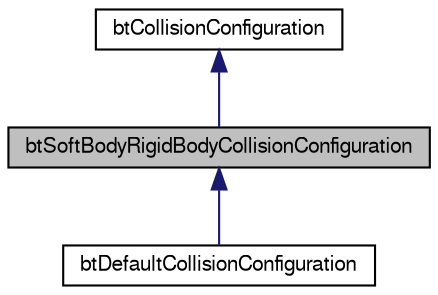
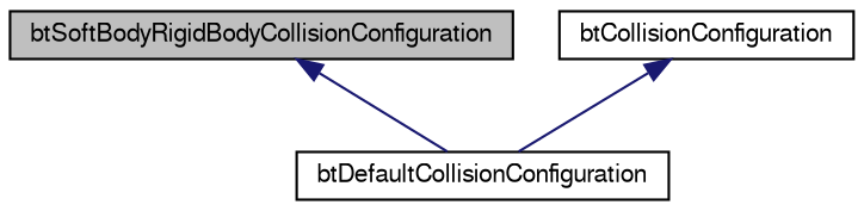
  digraph {
    node [color=black fontname=FreeSans fontsize=10 shape=record]
    edge [color=midnightblue dir=back fontname=FreeSans fontsize=10 labelfontname=FreeSans labelfontsize=10 style=solid]
    n1 [fillcolor=grey75 fontcolor=black height=0.2 label=btSoftBodyRigidBodyCollisionConfiguration style=filled width=0.4]
    n2 [height=0.2 label=btDefaultCollisionConfiguration width=0.4]
    n3 [height=0.2 label=btCollisionConfiguration width=0.4]
    n1 -> n2
-   n3 -> n1
+   n3 -> n2
  }
